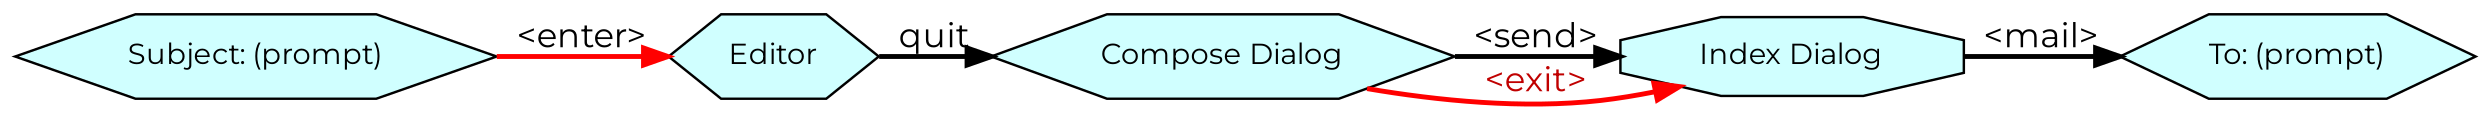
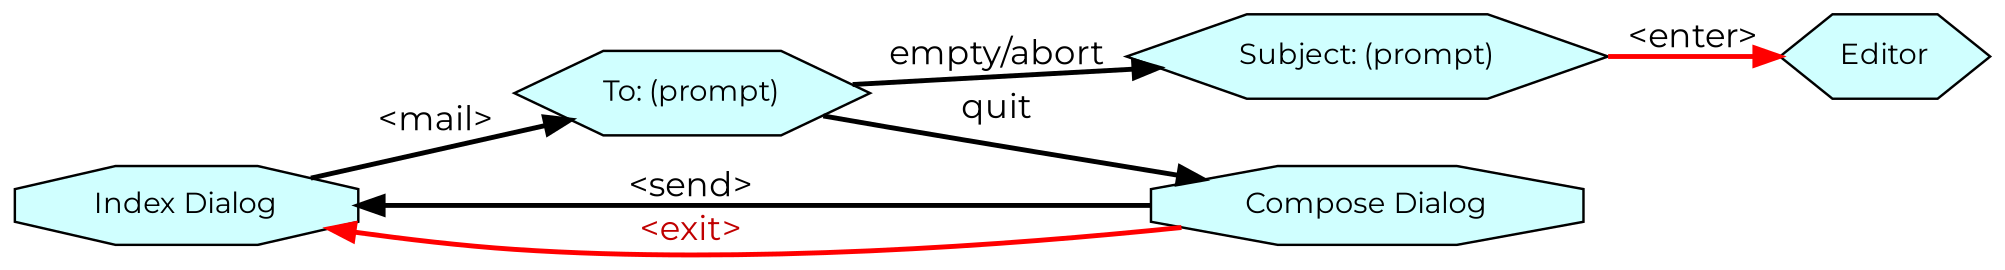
  digraph {
    compound=true
    fontname=Montserrat
    nodesep=0.2
    rankdir=LR
    ranksep=0.2
    node [color=black fillcolor="#d0ffff" fontname=Montserrat fontsize=12 penwidth=1.0 shape=hexagon style=filled]
    edge [arrowsize=1.0 fontname=Montserrat penwidth=2.0]
    n1 [height=0.2 label="Index Dialog" shape=octagon]
    n2 [height=0.2 label="To: (prompt)"]
    n3 [height=0.2 label="Subject: (prompt)"]
    n4 [height=0.2 label=Editor]
-   n5 [height=0.2 label="Compose Dialog"]
+   n5 [height=0.2 label="Compose Dialog" shape=octagon]
    n1 -> n2 [label="<mail>"]
+   n2 -> n3 [label="empty/abort"]
    n3 -> n4 [color="#ff0000" label="<enter>"]
-   n4 -> n5 [label=quit]
+   n2 -> n5 [label=quit]
    n5 -> n1 [label="<send>"]
    n5 -> n1 [color="#ff0000" fontcolor="#c00000" label="<exit>"]
  }
